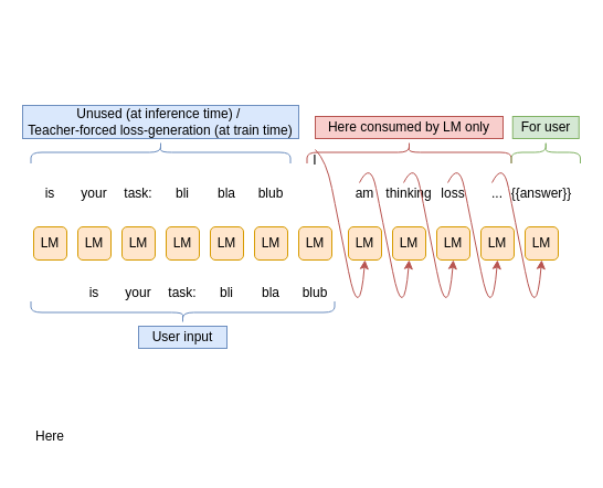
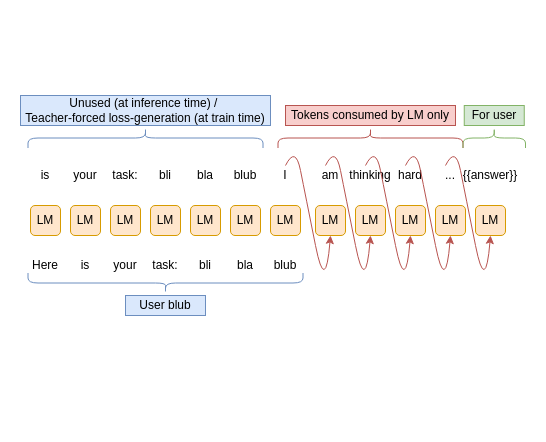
  <mxCell id="0" />
  <mxCell id="1" parent="0" />
- <mxCell id="2" value="Here" style="text;html=1;align=center;verticalAlign=middle;whiteSpace=wrap;rounded=0;" parent="1" vertex="1"><mxGeometry x="25" y="385" width="40" height="20" as="geometry" /></mxCell>
+ <mxCell id="2" value="Here" style="text;html=1;align=center;verticalAlign=middle;whiteSpace=wrap;rounded=0;" parent="1" vertex="1"><mxGeometry x="25" y="255" width="40" height="20" as="geometry" /></mxCell>
  <mxCell id="3" value="LM" style="rounded=1;whiteSpace=wrap;html=1;fillColor=#ffe6cc;strokeColor=#d79b00;" parent="1" vertex="1"><mxGeometry x="30" y="205" width="30" height="30" as="geometry" /></mxCell>
  <mxCell id="4" value="is" style="text;html=1;align=center;verticalAlign=middle;whiteSpace=wrap;rounded=0;" parent="1" vertex="1"><mxGeometry x="65" y="255" width="40" height="20" as="geometry" /></mxCell>
  <mxCell id="5" value="LM" style="rounded=1;whiteSpace=wrap;html=1;fillColor=#ffe6cc;strokeColor=#d79b00;" parent="1" vertex="1"><mxGeometry x="70" y="205" width="30" height="30" as="geometry" /></mxCell>
  <mxCell id="6" value="your" style="text;html=1;align=center;verticalAlign=middle;whiteSpace=wrap;rounded=0;" parent="1" vertex="1"><mxGeometry x="105" y="255" width="40" height="20" as="geometry" /></mxCell>
  <mxCell id="7" value="LM" style="rounded=1;whiteSpace=wrap;html=1;fillColor=#ffe6cc;strokeColor=#d79b00;" parent="1" vertex="1"><mxGeometry x="110" y="205" width="30" height="30" as="geometry" /></mxCell>
  <mxCell id="8" value="task:&lt;span style=&quot;color: rgba(0, 0, 0, 0); font-family: monospace; font-size: 0px; text-align: start; text-wrap: nowrap;&quot;&gt;%3CmxGraphModel%3E%3Croot%3E%3CmxCell%20id%3D%220%22%2F%3E%3CmxCell%20id%3D%221%22%20parent%3D%220%22%2F%3E%3CmxCell%20id%3D%222%22%20value%3D%22Here%22%20style%3D%22text%3Bhtml%3D1%3Balign%3Dcenter%3BverticalAlign%3Dmiddle%3BwhiteSpace%3Dwrap%3Brounded%3D0%3B%22%20vertex%3D%221%22%20parent%3D%221%22%3E%3CmxGeometry%20x%3D%2290%22%20y%3D%22350%22%20width%3D%2240%22%20height%3D%2220%22%20as%3D%22geometry%22%2F%3E%3C%2FmxCell%3E%3CmxCell%20id%3D%223%22%20value%3D%22LM%22%20style%3D%22rounded%3D1%3BwhiteSpace%3Dwrap%3Bhtml%3D1%3B%22%20vertex%3D%221%22%20parent%3D%221%22%3E%3CmxGeometry%20x%3D%2295%22%20y%3D%22300%22%20width%3D%2230%22%20height%3D%2230%22%20as%3D%22geometry%22%2F%3E%3C%2FmxCell%3E%3C%2Froot%3E%3C%2FmxGraphModel%3E&lt;/span&gt;" style="text;html=1;align=center;verticalAlign=middle;whiteSpace=wrap;rounded=0;" parent="1" vertex="1"><mxGeometry x="145" y="255" width="40" height="20" as="geometry" /></mxCell>
  <mxCell id="9" value="LM" style="rounded=1;whiteSpace=wrap;html=1;fillColor=#ffe6cc;strokeColor=#d79b00;" parent="1" vertex="1"><mxGeometry x="150" y="205" width="30" height="30" as="geometry" /></mxCell>
  <mxCell id="10" value="bli" style="text;html=1;align=center;verticalAlign=middle;whiteSpace=wrap;rounded=0;" parent="1" vertex="1"><mxGeometry x="185" y="255" width="40" height="20" as="geometry" /></mxCell>
  <mxCell id="11" value="LM" style="rounded=1;whiteSpace=wrap;html=1;fillColor=#ffe6cc;strokeColor=#d79b00;" parent="1" vertex="1"><mxGeometry x="190" y="205" width="30" height="30" as="geometry" /></mxCell>
  <mxCell id="12" value="bla" style="text;html=1;align=center;verticalAlign=middle;whiteSpace=wrap;rounded=0;" parent="1" vertex="1"><mxGeometry x="225" y="255" width="40" height="20" as="geometry" /></mxCell>
  <mxCell id="13" value="LM" style="rounded=1;whiteSpace=wrap;html=1;fillColor=#ffe6cc;strokeColor=#d79b00;" parent="1" vertex="1"><mxGeometry x="230" y="205" width="30" height="30" as="geometry" /></mxCell>
  <mxCell id="14" value="blub" style="text;html=1;align=center;verticalAlign=middle;whiteSpace=wrap;rounded=0;" parent="1" vertex="1"><mxGeometry x="265" y="255" width="40" height="20" as="geometry" /></mxCell>
  <mxCell id="15" value="LM" style="rounded=1;whiteSpace=wrap;html=1;fillColor=#ffe6cc;strokeColor=#d79b00;" parent="1" vertex="1"><mxGeometry x="270" y="205" width="30" height="30" as="geometry" /></mxCell>
  <mxCell id="16" value="LM" style="rounded=1;whiteSpace=wrap;html=1;fillColor=#ffe6cc;strokeColor=#d79b00;" parent="1" vertex="1"><mxGeometry x="315" y="205" width="30" height="30" as="geometry" /></mxCell>
  <mxCell id="17" value="LM" style="rounded=1;whiteSpace=wrap;html=1;fillColor=#ffe6cc;strokeColor=#d79b00;" parent="1" vertex="1"><mxGeometry x="355" y="205" width="30" height="30" as="geometry" /></mxCell>
  <mxCell id="18" value="LM" style="rounded=1;whiteSpace=wrap;html=1;fillColor=#ffe6cc;strokeColor=#d79b00;" parent="1" vertex="1"><mxGeometry x="395" y="205" width="30" height="30" as="geometry" /></mxCell>
  <mxCell id="19" value="LM" style="rounded=1;whiteSpace=wrap;html=1;fillColor=#ffe6cc;strokeColor=#d79b00;" parent="1" vertex="1"><mxGeometry x="435" y="205" width="30" height="30" as="geometry" /></mxCell>
- <mxCell id="20" value="I" style="text;html=1;align=center;verticalAlign=middle;whiteSpace=wrap;rounded=0;" parent="1" vertex="1"><mxGeometry x="265" y="135" width="40" height="20" as="geometry" /></mxCell>
+ <mxCell id="20" value="I" style="text;html=1;align=center;verticalAlign=middle;whiteSpace=wrap;rounded=0;" parent="1" vertex="1"><mxGeometry x="265" y="165" width="40" height="20" as="geometry" /></mxCell>
  <mxCell id="21" value="am" style="text;html=1;align=center;verticalAlign=middle;whiteSpace=wrap;rounded=0;" parent="1" vertex="1"><mxGeometry x="310" y="165" width="40" height="20" as="geometry" /></mxCell>
  <mxCell id="22" value="thinking" style="text;html=1;align=center;verticalAlign=middle;whiteSpace=wrap;rounded=0;" parent="1" vertex="1"><mxGeometry x="350" y="165" width="40" height="20" as="geometry" /></mxCell>
- <mxCell id="23" value="loss" style="text;html=1;align=center;verticalAlign=middle;whiteSpace=wrap;rounded=0;" parent="1" vertex="1"><mxGeometry x="390" y="165" width="40" height="20" as="geometry" /></mxCell>
+ <mxCell id="23" value="hard" style="text;html=1;align=center;verticalAlign=middle;whiteSpace=wrap;rounded=0;" parent="1" vertex="1"><mxGeometry x="390" y="165" width="40" height="20" as="geometry" /></mxCell>
  <mxCell id="24" value="..." style="text;html=1;align=center;verticalAlign=middle;whiteSpace=wrap;rounded=0;" parent="1" vertex="1"><mxGeometry x="430" y="165" width="40" height="20" as="geometry" /></mxCell>
  <mxCell id="25" value="" style="curved=1;endArrow=classic;html=1;rounded=0;exitX=0.5;exitY=0;exitDx=0;exitDy=0;entryX=0.5;entryY=1;entryDx=0;entryDy=0;fillColor=#f8cecc;strokeColor=#b85450;" parent="1" source="20" target="16" edge="1"><mxGeometry width="50" height="50" relative="1" as="geometry"><mxPoint x="365" y="275" as="sourcePoint" /><mxPoint x="415" y="225" as="targetPoint" /><Array as="points"><mxPoint x="295" y="145" /><mxPoint x="305" y="195" /><mxPoint x="325" y="295" /></Array></mxGeometry></mxCell>
  <mxCell id="26" value="" style="curved=1;endArrow=classic;html=1;rounded=0;exitX=0.5;exitY=0;exitDx=0;exitDy=0;entryX=0.5;entryY=1;entryDx=0;entryDy=0;fillColor=#f8cecc;strokeColor=#b85450;" parent="1" edge="1"><mxGeometry width="50" height="50" relative="1" as="geometry"><mxPoint x="325" y="165" as="sourcePoint" /><mxPoint x="370" y="235" as="targetPoint" /><Array as="points"><mxPoint x="335" y="145" /><mxPoint x="345" y="195" /><mxPoint x="365" y="295" /></Array></mxGeometry></mxCell>
  <mxCell id="27" value="" style="curved=1;endArrow=classic;html=1;rounded=0;exitX=0.5;exitY=0;exitDx=0;exitDy=0;entryX=0.5;entryY=1;entryDx=0;entryDy=0;fillColor=#f8cecc;strokeColor=#b85450;" parent="1" edge="1"><mxGeometry width="50" height="50" relative="1" as="geometry"><mxPoint x="365" y="165" as="sourcePoint" /><mxPoint x="410" y="235" as="targetPoint" /><Array as="points"><mxPoint x="375" y="145" /><mxPoint x="385" y="195" /><mxPoint x="405" y="295" /></Array></mxGeometry></mxCell>
  <mxCell id="28" value="" style="curved=1;endArrow=classic;html=1;rounded=0;exitX=0.5;exitY=0;exitDx=0;exitDy=0;entryX=0.5;entryY=1;entryDx=0;entryDy=0;fillColor=#f8cecc;strokeColor=#b85450;" parent="1" edge="1"><mxGeometry width="50" height="50" relative="1" as="geometry"><mxPoint x="405" y="165" as="sourcePoint" /><mxPoint x="450" y="235" as="targetPoint" /><Array as="points"><mxPoint x="415" y="145" /><mxPoint x="425" y="195" /><mxPoint x="445" y="295" /></Array></mxGeometry></mxCell>
  <mxCell id="29" value="" style="curved=1;endArrow=classic;html=1;rounded=0;exitX=0.5;exitY=0;exitDx=0;exitDy=0;entryX=0.5;entryY=1;entryDx=0;entryDy=0;fillColor=#f8cecc;strokeColor=#b85450;" parent="1" edge="1"><mxGeometry width="50" height="50" relative="1" as="geometry"><mxPoint x="445" y="165" as="sourcePoint" /><mxPoint x="490" y="235" as="targetPoint" /><Array as="points"><mxPoint x="455" y="145" /><mxPoint x="465" y="195" /><mxPoint x="485" y="295" /></Array></mxGeometry></mxCell>
  <mxCell id="30" value="" style="shape=curlyBracket;whiteSpace=wrap;html=1;rounded=1;flipH=1;labelPosition=right;verticalLabelPosition=middle;align=left;verticalAlign=middle;rotation=90;fillColor=#dae8fc;strokeColor=#6c8ebf;" parent="1" vertex="1"><mxGeometry x="155" y="145" width="20" height="275" as="geometry" /></mxCell>
- <mxCell id="31" value="User input" style="text;html=1;align=center;verticalAlign=middle;whiteSpace=wrap;rounded=0;fillColor=#dae8fc;strokeColor=#6c8ebf;" parent="1" vertex="1"><mxGeometry x="125" y="295" width="80" height="20" as="geometry" /></mxCell>
+ <mxCell id="31" value="User blub" style="text;html=1;align=center;verticalAlign=middle;whiteSpace=wrap;rounded=0;fillColor=#dae8fc;strokeColor=#6c8ebf;" parent="1" vertex="1"><mxGeometry x="125" y="295" width="80" height="20" as="geometry" /></mxCell>
  <mxCell id="32" value="blub" style="text;html=1;align=center;verticalAlign=middle;whiteSpace=wrap;rounded=0;" parent="1" vertex="1"><mxGeometry x="225" y="165" width="40" height="20" as="geometry" /></mxCell>
  <mxCell id="33" value="bla" style="text;html=1;align=center;verticalAlign=middle;whiteSpace=wrap;rounded=0;" parent="1" vertex="1"><mxGeometry x="185" y="165" width="40" height="20" as="geometry" /></mxCell>
  <mxCell id="34" value="bli" style="text;html=1;align=center;verticalAlign=middle;whiteSpace=wrap;rounded=0;" parent="1" vertex="1"><mxGeometry x="145" y="165" width="40" height="20" as="geometry" /></mxCell>
  <mxCell id="35" value="task:" style="text;html=1;align=center;verticalAlign=middle;whiteSpace=wrap;rounded=0;" parent="1" vertex="1"><mxGeometry x="105" y="165" width="40" height="20" as="geometry" /></mxCell>
  <mxCell id="36" value="your" style="text;html=1;align=center;verticalAlign=middle;whiteSpace=wrap;rounded=0;" parent="1" vertex="1"><mxGeometry x="65" y="165" width="40" height="20" as="geometry" /></mxCell>
  <mxCell id="37" value="is" style="text;html=1;align=center;verticalAlign=middle;whiteSpace=wrap;rounded=0;" parent="1" vertex="1"><mxGeometry x="25" y="165" width="40" height="20" as="geometry" /></mxCell>
  <mxCell id="38" value="" style="shape=curlyBracket;whiteSpace=wrap;html=1;rounded=1;flipH=1;labelPosition=right;verticalLabelPosition=middle;align=left;verticalAlign=middle;rotation=-90;fillColor=#dae8fc;strokeColor=#6c8ebf;" parent="1" vertex="1"><mxGeometry x="135" y="20" width="20" height="235" as="geometry" /></mxCell>
  <mxCell id="39" value="Unused (at inference time)&amp;nbsp;&lt;span style=&quot;background-color: initial;&quot;&gt;/&amp;nbsp;&lt;/span&gt;&lt;div&gt;&lt;span style=&quot;background-color: initial;&quot;&gt;Teacher-forced loss-generation (at train time)&lt;/span&gt;&lt;/div&gt;" style="text;html=1;align=center;verticalAlign=middle;whiteSpace=wrap;rounded=0;fillColor=#dae8fc;strokeColor=#6c8ebf;" parent="1" vertex="1"><mxGeometry x="20" y="95" width="250" height="30" as="geometry" /></mxCell>
  <mxCell id="40" value="" style="shape=curlyBracket;whiteSpace=wrap;html=1;rounded=1;flipH=1;labelPosition=right;verticalLabelPosition=middle;align=left;verticalAlign=middle;rotation=-90;fillColor=#f8cecc;strokeColor=#b85450;" parent="1" vertex="1"><mxGeometry x="360" y="45" width="20" height="185" as="geometry" /></mxCell>
- <mxCell id="41" value="Here consumed by LM only" style="text;html=1;align=center;verticalAlign=middle;whiteSpace=wrap;rounded=0;fillColor=#f8cecc;strokeColor=#b85450;" parent="1" vertex="1"><mxGeometry x="285" y="105" width="170" height="20" as="geometry" /></mxCell>
+ <mxCell id="41" value="Tokens consumed by LM only" style="text;html=1;align=center;verticalAlign=middle;whiteSpace=wrap;rounded=0;fillColor=#f8cecc;strokeColor=#b85450;" parent="1" vertex="1"><mxGeometry x="285" y="105" width="170" height="20" as="geometry" /></mxCell>
  <mxCell id="42" value="LM" style="rounded=1;whiteSpace=wrap;html=1;fillColor=#ffe6cc;strokeColor=#d79b00;" parent="1" vertex="1"><mxGeometry x="475" y="205" width="30" height="30" as="geometry" /></mxCell>
  <mxCell id="43" value="{{answer}}" style="text;html=1;align=center;verticalAlign=middle;whiteSpace=wrap;rounded=0;" parent="1" vertex="1"><mxGeometry x="470" y="165" width="40" height="20" as="geometry" /></mxCell>
  <mxCell id="44" value="" style="shape=curlyBracket;whiteSpace=wrap;html=1;rounded=1;flipH=1;labelPosition=right;verticalLabelPosition=middle;align=left;verticalAlign=middle;rotation=-90;fillColor=#d5e8d4;strokeColor=#82b366;" parent="1" vertex="1"><mxGeometry x="483.75" y="106.25" width="20" height="62.5" as="geometry" /></mxCell>
  <mxCell id="45" value="For user" style="text;html=1;align=center;verticalAlign=middle;whiteSpace=wrap;rounded=0;fillColor=#d5e8d4;strokeColor=#82b366;" parent="1" vertex="1"><mxGeometry x="463.75" y="105" width="60" height="20" as="geometry" /></mxCell>
